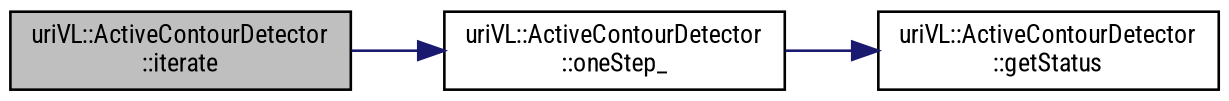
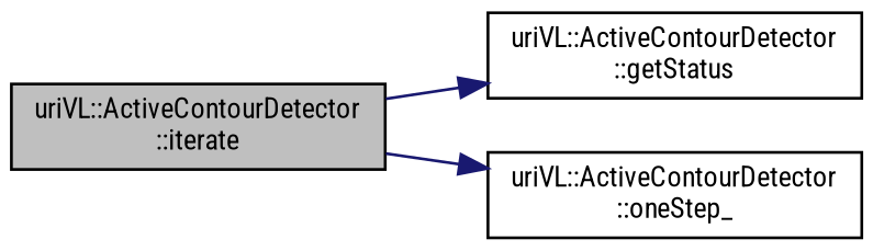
  digraph {
    fontname="Roboto Condensed"
    rankdir=LR
    node [color=black fillcolor=white fontname="Roboto Condensed" fontsize=10 shape=record style=filled]
    edge [color=midnightblue fontname="Roboto Condensed" fontsize=10 labelfontname=Helvetica labelfontsize=10 style=solid]
    n1 [fillcolor=grey75 fontcolor=black height=0.2 label="uriVL::ActiveContourDetector\l::iterate" width=0.4]
    n2 [height=0.2 label="uriVL::ActiveContourDetector\l::getStatus" width=0.4]
    n3 [height=0.2 label="uriVL::ActiveContourDetector\l::oneStep_" width=0.4]
-   n3 -> n2
+   n1 -> n2
    n1 -> n3
  }
